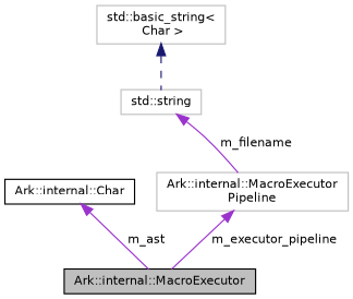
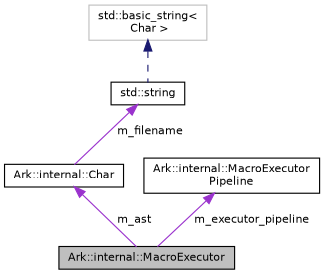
  digraph {
    node [color=black fillcolor=white fontname=Helvetica fontsize=10 shape=record style=filled]
    edge [color=darkorchid3 dir=back fontname=Helvetica fontsize=10 labelfontname=Helvetica labelfontsize=10 style=solid]
    n1 [fillcolor=grey75 fontcolor=black height=0.2 label="Ark::internal::MacroExecutor" width=0.4]
    n2 [height=0.2 label="Ark::internal::Char" width=0.4]
-   n3 [color=grey75 height=0.2 label="std::string" width=0.4]
+   n3 [height=0.2 label="std::string" width=0.4]
    n4 [color=grey75 height=0.2 label="std::basic_string\<\l Char \>" width=0.4]
-   n5 [color=grey75 height=0.2 label="Ark::internal::MacroExecutor\lPipeline" width=0.4]
+   n5 [height=0.2 label="Ark::internal::MacroExecutor\lPipeline" width=0.4]
    n2 -> n1 [label=" m_ast"]
-   n3 -> n5 [label=" m_filename"]
+   n3 -> n2 [label=" m_filename"]
    n4 -> n3 [color=midnightblue style=dashed]
    n5 -> n1 [label=" m_executor_pipeline"]
  }
